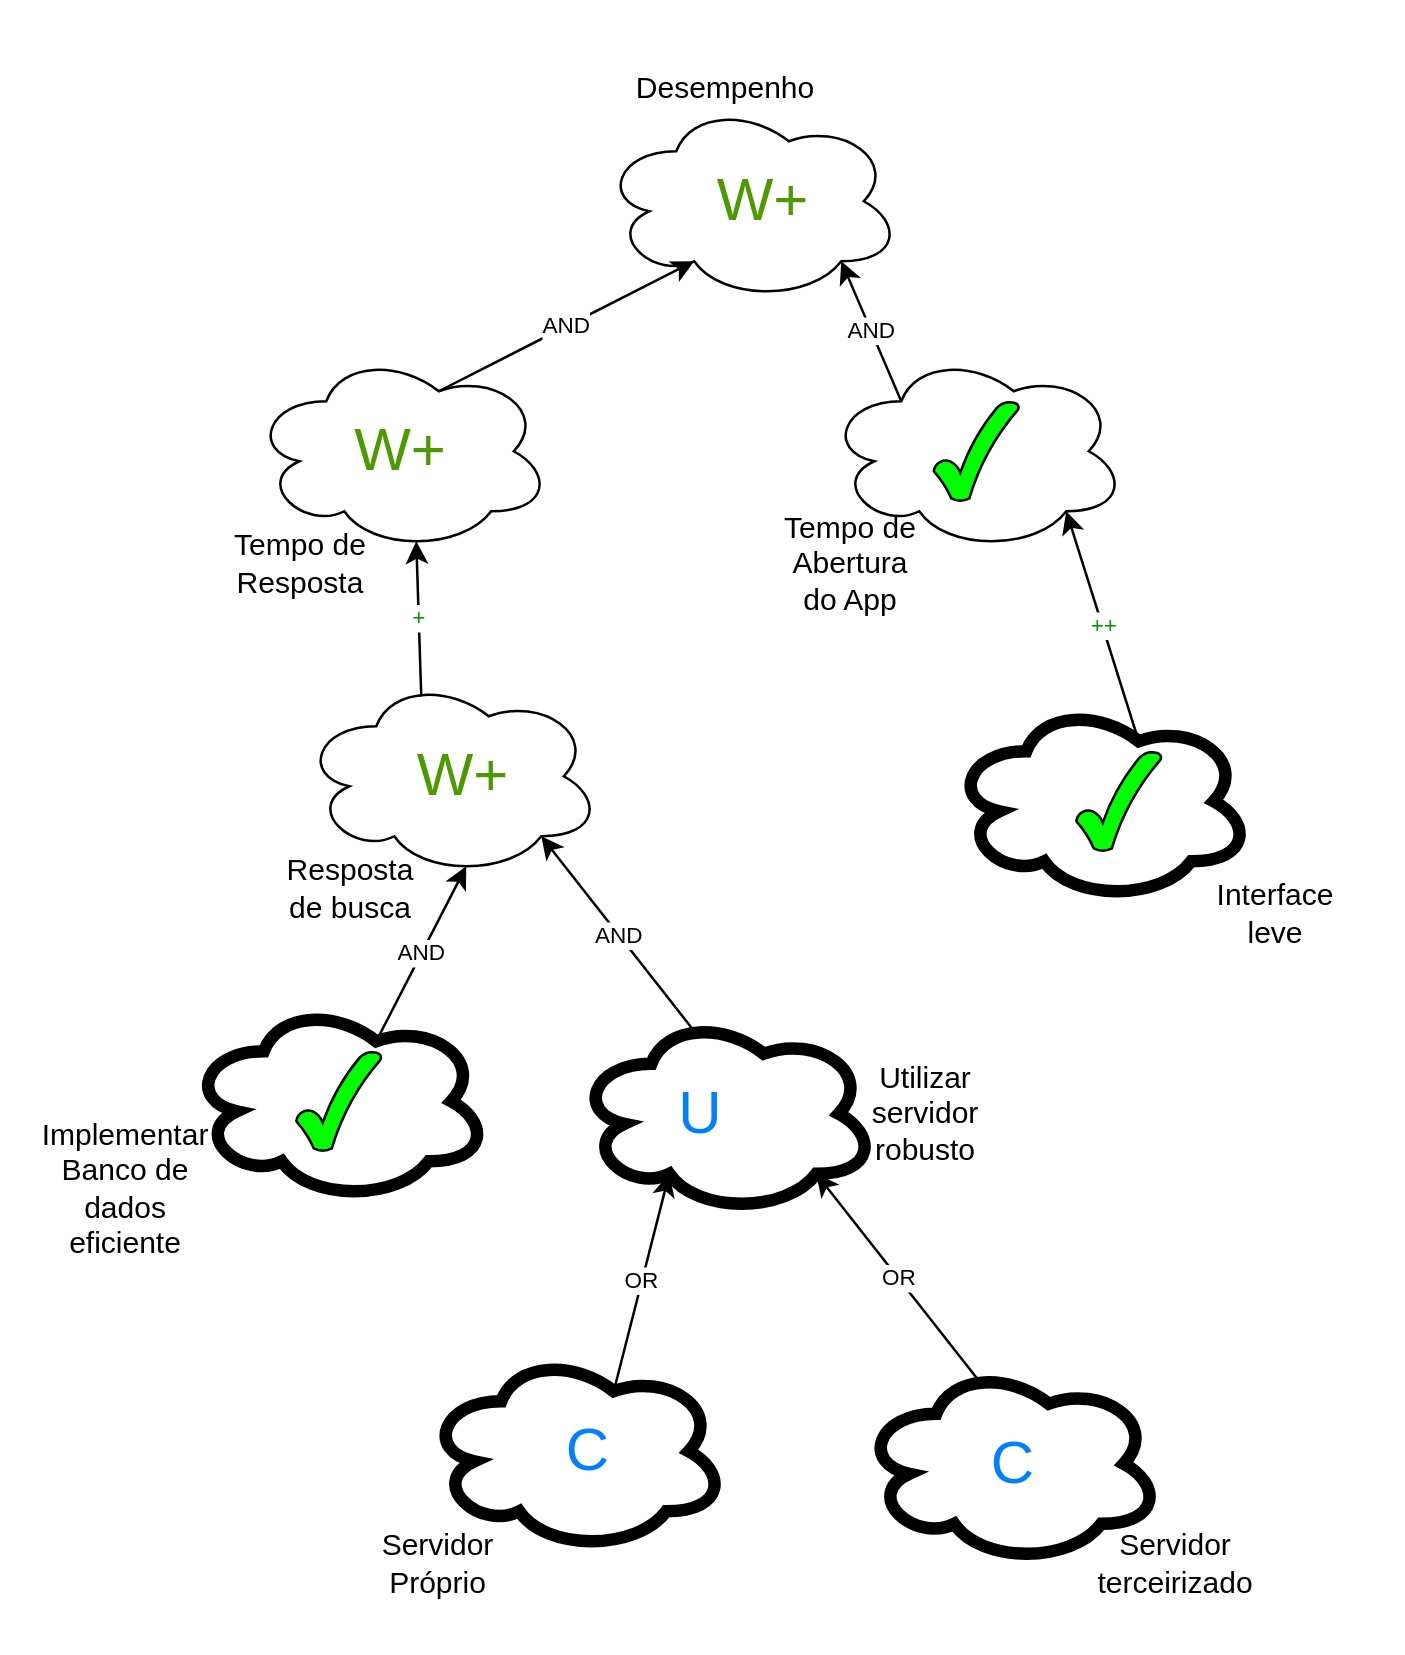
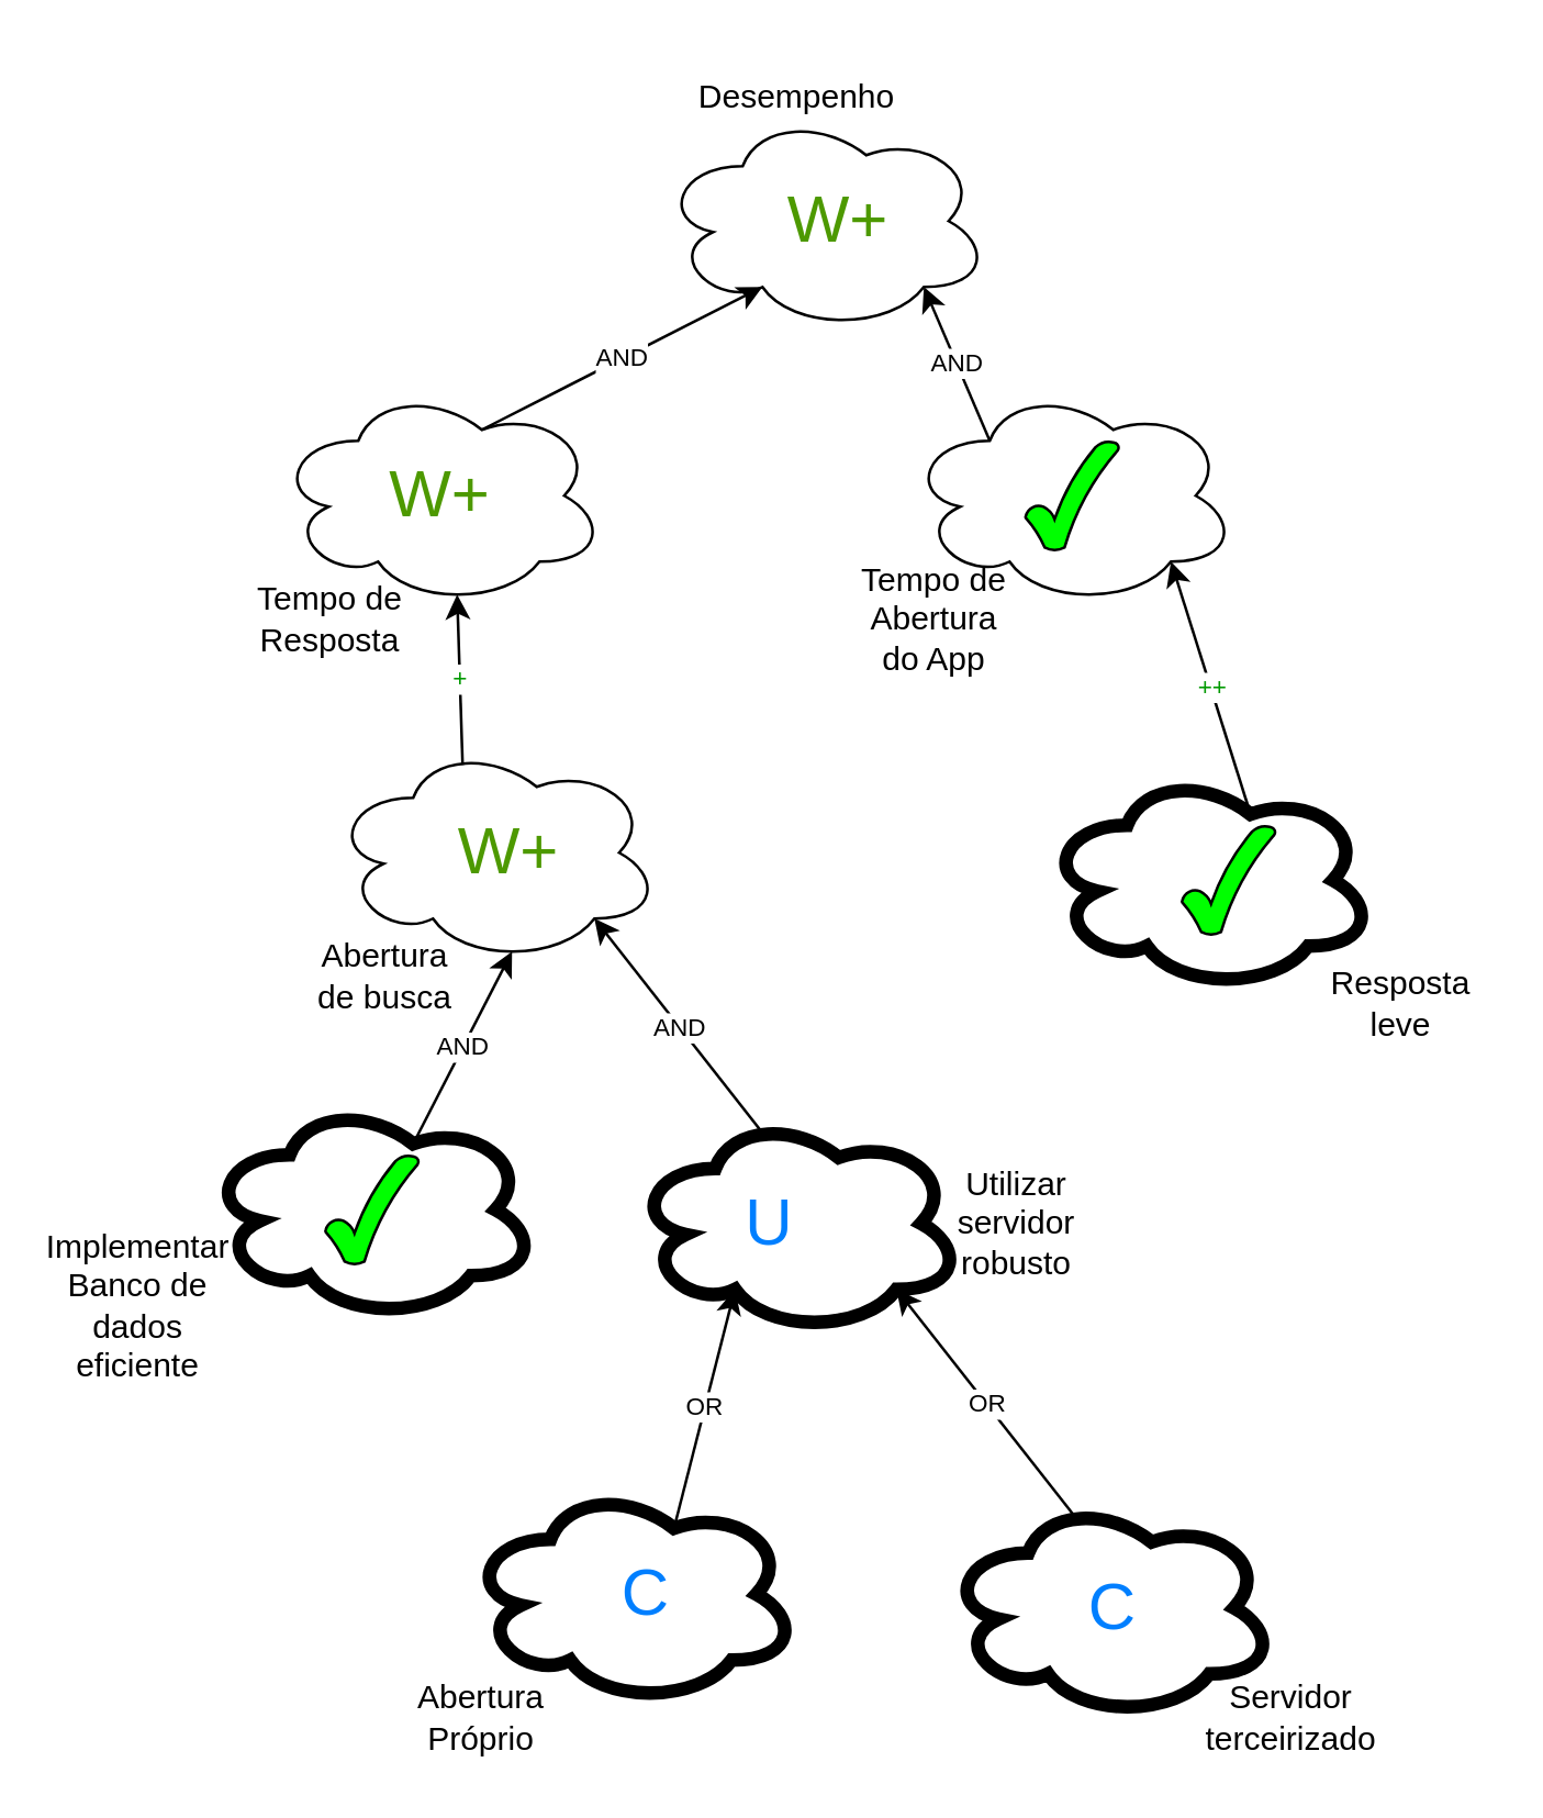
  <mxCell id="0" />
  <mxCell id="1" parent="0" />
  <mxCell id="2" value="" style="ellipse;shape=cloud;whiteSpace=wrap;html=1;imageBorder=none;" parent="1" vertex="1"><mxGeometry x="240" y="40" width="120" height="80" as="geometry" /></mxCell>
  <mxCell id="3" value="Desempenho" style="text;html=1;strokeColor=none;fillColor=none;align=center;verticalAlign=middle;whiteSpace=wrap;rounded=0;" parent="1" vertex="1"><mxGeometry x="260" y="20" width="60" height="30" as="geometry" /></mxCell>
  <mxCell id="4" value="" style="group" parent="1" vertex="1" connectable="0"><mxGeometry x="90" y="140" width="130" height="100" as="geometry" /></mxCell>
  <mxCell id="5" value="" style="ellipse;shape=cloud;whiteSpace=wrap;html=1;imageBorder=none;" parent="4" vertex="1"><mxGeometry x="10" width="120" height="80" as="geometry" /></mxCell>
  <mxCell id="6" value="Tempo de Resposta" style="text;html=1;strokeColor=none;fillColor=none;align=center;verticalAlign=middle;whiteSpace=wrap;rounded=0;" parent="4" vertex="1"><mxGeometry y="70" width="60" height="30" as="geometry" /></mxCell>
  <mxCell id="7" value="&lt;font style=&quot;font-size: 24px&quot; color=&quot;#4d9900&quot;&gt;W+&lt;/font&gt;" style="text;html=1;strokeColor=none;fillColor=none;align=center;verticalAlign=middle;whiteSpace=wrap;rounded=0;labelBackgroundColor=none;fontSize=9;fontColor=#000000;" vertex="1" parent="4"><mxGeometry x="55" y="30" width="30" height="20" as="geometry" /></mxCell>
  <mxCell id="8" value="" style="group" parent="1" vertex="1" connectable="0"><mxGeometry x="110" y="270" width="130" height="100" as="geometry" /></mxCell>
  <mxCell id="9" value="" style="ellipse;shape=cloud;whiteSpace=wrap;html=1;imageBorder=none;" parent="8" vertex="1"><mxGeometry x="10" width="120" height="80" as="geometry" /></mxCell>
- <mxCell id="10" value="Resposta de busca" style="text;html=1;strokeColor=none;fillColor=none;align=center;verticalAlign=middle;whiteSpace=wrap;rounded=0;" parent="8" vertex="1"><mxGeometry y="70" width="60" height="30" as="geometry" /></mxCell>
+ <mxCell id="10" value="Abertura de busca" style="text;html=1;strokeColor=none;fillColor=none;align=center;verticalAlign=middle;whiteSpace=wrap;rounded=0;" parent="8" vertex="1"><mxGeometry y="70" width="60" height="30" as="geometry" /></mxCell>
  <mxCell id="11" value="&lt;font style=&quot;font-size: 24px&quot; color=&quot;#4d9900&quot;&gt;W+&lt;/font&gt;" style="text;html=1;strokeColor=none;fillColor=none;align=center;verticalAlign=middle;whiteSpace=wrap;rounded=0;labelBackgroundColor=none;fontSize=9;fontColor=#000000;" vertex="1" parent="8"><mxGeometry x="60" y="30" width="30" height="20" as="geometry" /></mxCell>
  <mxCell id="12" value="" style="group" parent="1" vertex="1" connectable="0"><mxGeometry x="320" y="140" width="130" height="100" as="geometry" /></mxCell>
  <mxCell id="13" value="" style="ellipse;shape=cloud;whiteSpace=wrap;html=1;imageBorder=none;" parent="12" vertex="1"><mxGeometry x="10" width="120" height="80" as="geometry" /></mxCell>
  <mxCell id="14" value="Tempo de Abertura do App" style="text;html=1;strokeColor=none;fillColor=none;align=center;verticalAlign=middle;whiteSpace=wrap;rounded=0;" parent="12" vertex="1"><mxGeometry x="-10" y="70" width="60" height="30" as="geometry" /></mxCell>
  <mxCell id="15" value="" style="verticalLabelPosition=bottom;verticalAlign=top;html=1;shape=mxgraph.basic.tick;labelBackgroundColor=none;fontSize=9;fontColor=#000000;strokeColor=#000000;fillColor=#00FF00;" vertex="1" parent="12"><mxGeometry x="53" y="20" width="34" height="40" as="geometry" /></mxCell>
  <mxCell id="16" value="AND" style="endArrow=classic;html=1;rounded=0;fontSize=9;fontColor=#000000;entryX=0.31;entryY=0.8;entryDx=0;entryDy=0;entryPerimeter=0;exitX=0.625;exitY=0.2;exitDx=0;exitDy=0;exitPerimeter=0;" parent="1" source="5" target="2" edge="1"><mxGeometry relative="1" as="geometry"><mxPoint x="0" y="-100" as="sourcePoint" /><mxPoint x="420" y="200" as="targetPoint" /></mxGeometry></mxCell>
  <mxCell id="17" value="AND" style="endArrow=classic;html=1;rounded=0;fontSize=9;fontColor=#000000;entryX=0.8;entryY=0.8;entryDx=0;entryDy=0;entryPerimeter=0;exitX=0.25;exitY=0.25;exitDx=0;exitDy=0;exitPerimeter=0;" parent="1" source="13" target="2" edge="1"><mxGeometry relative="1" as="geometry"><mxPoint x="235" y="176" as="sourcePoint" /><mxPoint x="287.2" y="114" as="targetPoint" /></mxGeometry></mxCell>
  <mxCell id="18" value="&lt;font color=&quot;#009900&quot;&gt;+&lt;/font&gt;" style="endArrow=classic;html=1;rounded=0;fontSize=9;fontColor=#000000;entryX=0.55;entryY=0.95;entryDx=0;entryDy=0;entryPerimeter=0;exitX=0.4;exitY=0.1;exitDx=0;exitDy=0;exitPerimeter=0;" parent="1" source="9" target="5" edge="1"><mxGeometry relative="1" as="geometry"><mxPoint x="0" y="-100" as="sourcePoint" /><mxPoint x="80" y="440" as="targetPoint" /></mxGeometry></mxCell>
  <mxCell id="19" value="AND" style="endArrow=classic;html=1;rounded=0;fontSize=9;fontColor=#000000;exitX=0.625;exitY=0.2;exitDx=0;exitDy=0;exitPerimeter=0;entryX=0.55;entryY=0.95;entryDx=0;entryDy=0;entryPerimeter=0;" parent="1" source="21" target="9" edge="1"><mxGeometry relative="1" as="geometry"><mxPoint x="20" y="320" as="sourcePoint" /><mxPoint x="20" y="320" as="targetPoint" /></mxGeometry></mxCell>
  <mxCell id="20" value="" style="group" parent="1" vertex="1" connectable="0"><mxGeometry x="20" y="400" width="175" height="90" as="geometry" /></mxCell>
  <mxCell id="21" value="" style="ellipse;shape=cloud;whiteSpace=wrap;html=1;strokeColor=#000000;strokeWidth=5;" parent="20" vertex="1"><mxGeometry x="55" width="120" height="80" as="geometry" /></mxCell>
  <mxCell id="22" value="Implementar Banco de dados eficiente" style="text;html=1;strokeColor=none;fillColor=none;align=center;verticalAlign=middle;whiteSpace=wrap;rounded=0;" parent="20" vertex="1"><mxGeometry y="60" width="60" height="30" as="geometry" /></mxCell>
  <mxCell id="23" value="" style="verticalLabelPosition=bottom;verticalAlign=top;html=1;shape=mxgraph.basic.tick;labelBackgroundColor=none;fontSize=9;fontColor=#000000;strokeColor=#000000;fillColor=#00FF00;" vertex="1" parent="20"><mxGeometry x="98" y="20" width="34" height="40" as="geometry" /></mxCell>
  <mxCell id="24" value="" style="ellipse;shape=cloud;whiteSpace=wrap;html=1;strokeColor=#000000;strokeWidth=5;" parent="1" vertex="1"><mxGeometry x="230" y="405" width="120" height="80" as="geometry" /></mxCell>
  <mxCell id="25" value="AND" style="endArrow=classic;html=1;rounded=0;fontSize=9;fontColor=#000000;exitX=0.4;exitY=0.1;exitDx=0;exitDy=0;exitPerimeter=0;entryX=0.8;entryY=0.8;entryDx=0;entryDy=0;entryPerimeter=0;" parent="1" source="24" target="9" edge="1"><mxGeometry relative="1" as="geometry"><mxPoint x="290" y="305" as="sourcePoint" /><mxPoint x="290" y="305" as="targetPoint" /></mxGeometry></mxCell>
  <mxCell id="26" value="Utilizar servidor robusto" style="text;html=1;strokeColor=none;fillColor=none;align=center;verticalAlign=middle;whiteSpace=wrap;rounded=0;" parent="1" vertex="1"><mxGeometry x="340" y="430" width="60" height="30" as="geometry" /></mxCell>
  <mxCell id="27" value="" style="ellipse;shape=cloud;whiteSpace=wrap;html=1;strokeColor=#000000;strokeWidth=5;" parent="1" vertex="1"><mxGeometry x="170" y="540" width="120" height="80" as="geometry" /></mxCell>
- <mxCell id="28" value="Servidor Próprio" style="text;html=1;strokeColor=none;fillColor=none;align=center;verticalAlign=middle;whiteSpace=wrap;rounded=0;" parent="1" vertex="1"><mxGeometry x="145" y="610" width="60" height="30" as="geometry" /></mxCell>
+ <mxCell id="28" value="Abertura Próprio" style="text;html=1;strokeColor=none;fillColor=none;align=center;verticalAlign=middle;whiteSpace=wrap;rounded=0;" parent="1" vertex="1"><mxGeometry x="145" y="610" width="60" height="30" as="geometry" /></mxCell>
  <mxCell id="29" value="OR" style="endArrow=classic;html=1;rounded=0;fontSize=9;fontColor=#000000;exitX=0.625;exitY=0.2;exitDx=0;exitDy=0;exitPerimeter=0;entryX=0.31;entryY=0.8;entryDx=0;entryDy=0;entryPerimeter=0;" parent="1" source="27" target="24" edge="1"><mxGeometry relative="1" as="geometry"><mxPoint x="230" y="440" as="sourcePoint" /><mxPoint x="230" y="440" as="targetPoint" /></mxGeometry></mxCell>
  <mxCell id="30" value="" style="ellipse;shape=cloud;whiteSpace=wrap;html=1;strokeColor=#000000;strokeWidth=5;" parent="1" vertex="1"><mxGeometry x="344" y="545" width="120" height="80" as="geometry" /></mxCell>
  <mxCell id="31" value="OR" style="endArrow=classic;html=1;rounded=0;fontSize=9;fontColor=#000000;exitX=0.4;exitY=0.1;exitDx=0;exitDy=0;exitPerimeter=0;entryX=0.8;entryY=0.8;entryDx=0;entryDy=0;entryPerimeter=0;" parent="1" source="30" target="24" edge="1"><mxGeometry relative="1" as="geometry"><mxPoint x="404" y="445" as="sourcePoint" /><mxPoint x="404" y="445" as="targetPoint" /></mxGeometry></mxCell>
  <mxCell id="32" value="Servidor terceirizado" style="text;html=1;strokeColor=none;fillColor=none;align=center;verticalAlign=middle;whiteSpace=wrap;rounded=0;" parent="1" vertex="1"><mxGeometry x="440" y="610" width="60" height="30" as="geometry" /></mxCell>
  <mxCell id="33" value="" style="ellipse;shape=cloud;whiteSpace=wrap;html=1;strokeColor=#000000;strokeWidth=5;" parent="1" vertex="1"><mxGeometry x="380" y="280" width="120" height="80" as="geometry" /></mxCell>
- <mxCell id="34" value="Interface leve" style="text;html=1;strokeColor=none;fillColor=none;align=center;verticalAlign=middle;whiteSpace=wrap;rounded=0;" parent="1" vertex="1"><mxGeometry x="480" y="350" width="60" height="30" as="geometry" /></mxCell>
+ <mxCell id="34" value="Resposta leve" style="text;html=1;strokeColor=none;fillColor=none;align=center;verticalAlign=middle;whiteSpace=wrap;rounded=0;" parent="1" vertex="1"><mxGeometry x="480" y="350" width="60" height="30" as="geometry" /></mxCell>
  <mxCell id="35" value="&lt;font color=&quot;#009900&quot;&gt;++&lt;/font&gt;" style="endArrow=classic;html=1;rounded=0;fontSize=9;fontColor=#000000;exitX=0.625;exitY=0.2;exitDx=0;exitDy=0;exitPerimeter=0;entryX=0.8;entryY=0.8;entryDx=0;entryDy=0;entryPerimeter=0;" parent="1" source="33" target="13" edge="1"><mxGeometry relative="1" as="geometry"><mxPoint x="440" y="180" as="sourcePoint" /><mxPoint x="440" y="180" as="targetPoint" /></mxGeometry></mxCell>
  <mxCell id="36" value="&lt;font style=&quot;font-size: 24px&quot; color=&quot;#007fff&quot;&gt;U&lt;br&gt;&lt;/font&gt;" style="text;html=1;strokeColor=none;fillColor=none;align=center;verticalAlign=middle;whiteSpace=wrap;rounded=0;labelBackgroundColor=none;fontSize=9;fontColor=#000000;" vertex="1" parent="1"><mxGeometry x="265" y="435" width="30" height="20" as="geometry" /></mxCell>
  <mxCell id="37" value="&lt;font style=&quot;font-size: 24px&quot; color=&quot;#007fff&quot;&gt;C&lt;/font&gt;" style="text;html=1;strokeColor=none;fillColor=none;align=center;verticalAlign=middle;whiteSpace=wrap;rounded=0;labelBackgroundColor=none;fontSize=9;fontColor=#000000;" vertex="1" parent="1"><mxGeometry x="220" y="570" width="30" height="20" as="geometry" /></mxCell>
  <mxCell id="38" value="&lt;font style=&quot;font-size: 24px&quot; color=&quot;#007fff&quot;&gt;C&lt;/font&gt;" style="text;html=1;strokeColor=none;fillColor=none;align=center;verticalAlign=middle;whiteSpace=wrap;rounded=0;labelBackgroundColor=none;fontSize=9;fontColor=#000000;" vertex="1" parent="1"><mxGeometry x="390" y="575" width="30" height="20" as="geometry" /></mxCell>
  <mxCell id="39" value="" style="verticalLabelPosition=bottom;verticalAlign=top;html=1;shape=mxgraph.basic.tick;labelBackgroundColor=none;fontSize=9;fontColor=#000000;strokeColor=#000000;fillColor=#00FF00;" vertex="1" parent="1"><mxGeometry x="430" y="300" width="34" height="40" as="geometry" /></mxCell>
  <mxCell id="40" value="&lt;font style=&quot;font-size: 24px&quot; color=&quot;#4d9900&quot;&gt;W+&lt;/font&gt;" style="text;html=1;strokeColor=none;fillColor=none;align=center;verticalAlign=middle;whiteSpace=wrap;rounded=0;labelBackgroundColor=none;fontSize=9;fontColor=#000000;" vertex="1" parent="1"><mxGeometry x="290" y="70" width="30" height="20" as="geometry" /></mxCell>
